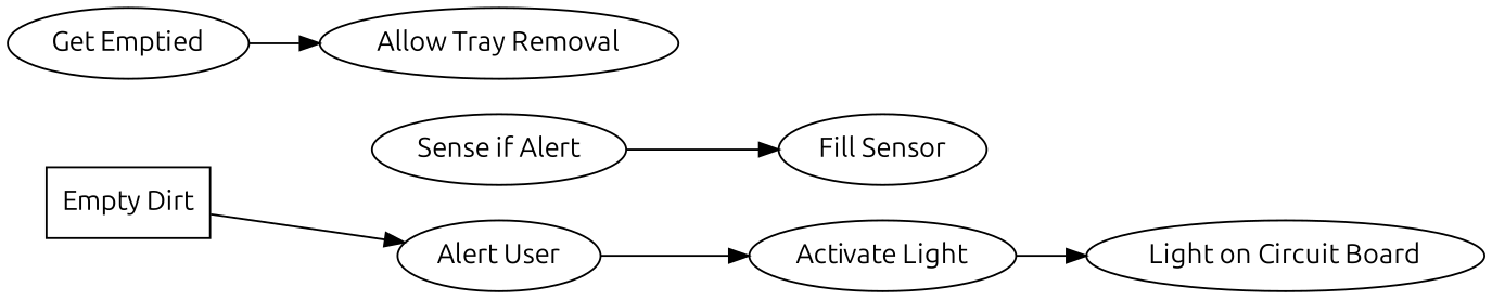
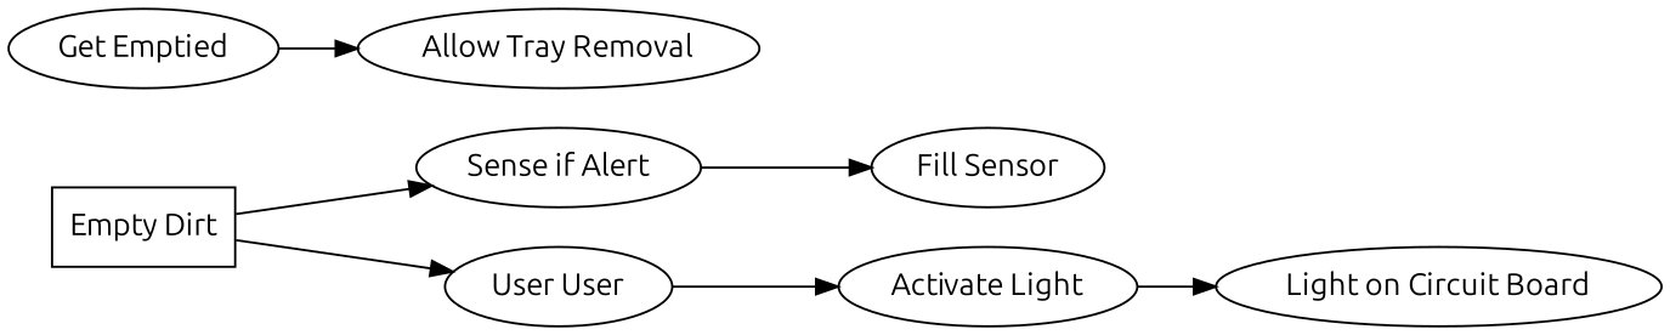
  digraph {
    fontname=Ubuntu
    rankdir=LR
    node [fontname=Ubuntu]
    edge [fontname=Ubuntu]
    n1 [label="Empty Dirt" shape=box]
    n2 [label="Sense if Alert"]
-   n3 [label="Alert User"]
+   n3 [label="User User"]
    n4 [label="Fill Sensor"]
    n5 [label="Activate Light"]
    n6 [label="Get Emptied"]
    n7 [label="Allow Tray Removal"]
    n8 [label="Light on Circuit Board"]
+   n1 -> n2
    n1 -> n3
    n2 -> n4
    n3 -> n5
    n5 -> n8
    n6 -> n7
  }
